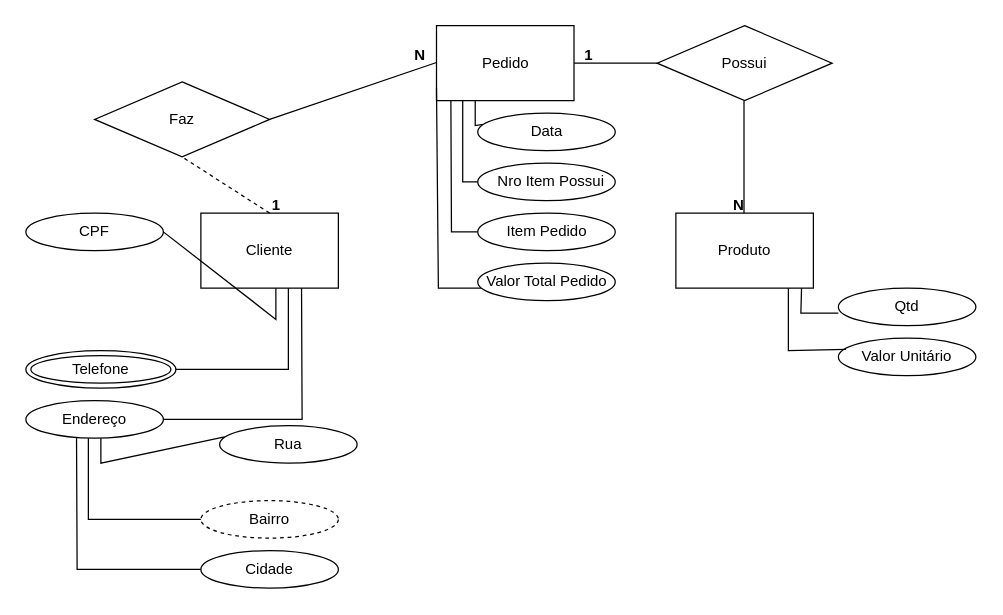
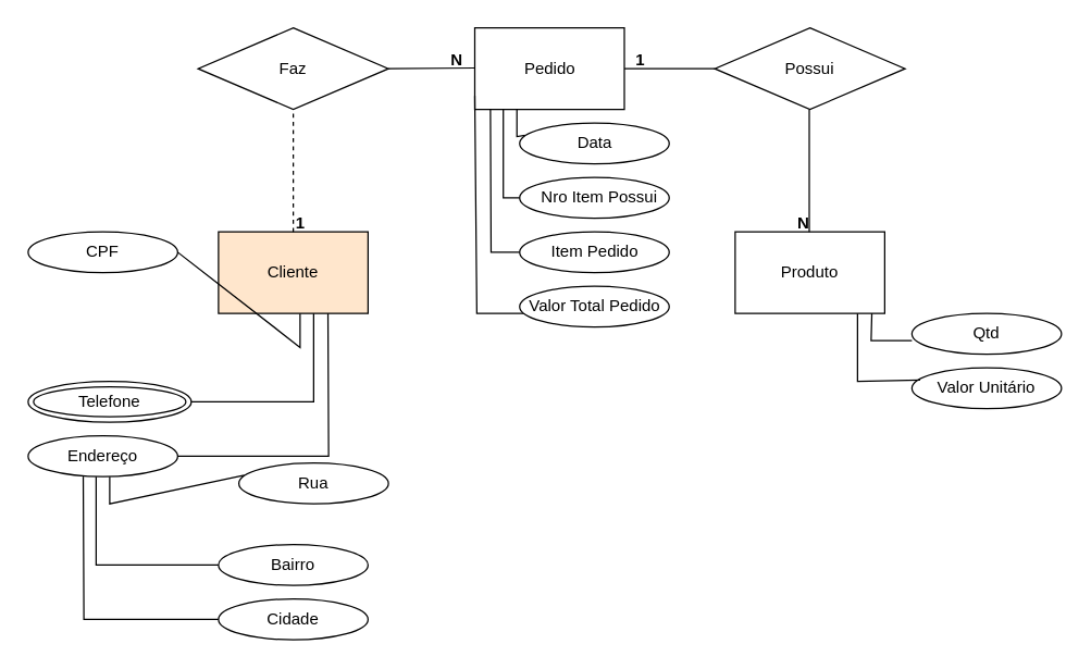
  <mxCell id="0" />
  <mxCell id="1" parent="0" />
- <mxCell id="2" value="Cliente" style="rounded=0;whiteSpace=wrap;html=1;" parent="1" vertex="1"><mxGeometry x="160" y="170" width="110" height="60" as="geometry" /></mxCell>
- <mxCell id="3" value="Faz" style="rhombus;whiteSpace=wrap;html=1;" parent="1" vertex="1"><mxGeometry x="75" y="65" width="140" height="60" as="geometry" /></mxCell>
+ <mxCell id="2" value="Cliente" style="rounded=0;whiteSpace=wrap;html=1;fillColor=#ffe6cc;" parent="1" vertex="1"><mxGeometry x="160" y="170" width="110" height="60" as="geometry" /></mxCell>
+ <mxCell id="3" value="Faz" style="rhombus;whiteSpace=wrap;html=1;" parent="1" vertex="1"><mxGeometry x="145" y="20" width="140" height="60" as="geometry" /></mxCell>
  <mxCell id="4" value="Produto" style="rounded=0;whiteSpace=wrap;html=1;" parent="1" vertex="1"><mxGeometry x="540" y="170" width="110" height="60" as="geometry" /></mxCell>
  <mxCell id="5" value="CPF" style="ellipse;whiteSpace=wrap;html=1;" parent="1" vertex="1"><mxGeometry x="20" y="170" width="110" height="30" as="geometry" /></mxCell>
  <mxCell id="6" value="Endereço" style="ellipse;whiteSpace=wrap;html=1;" parent="1" vertex="1"><mxGeometry x="20" y="320" width="110" height="30" as="geometry" /></mxCell>
  <mxCell id="7" value="Telefone" style="ellipse;shape=doubleEllipse;whiteSpace=wrap;html=1;" parent="1" vertex="1"><mxGeometry x="20" y="280" width="120" height="30" as="geometry" /></mxCell>
  <mxCell id="8" value="Rua" style="ellipse;whiteSpace=wrap;html=1;" parent="1" vertex="1"><mxGeometry x="175" y="340" width="110" height="30" as="geometry" /></mxCell>
- <mxCell id="9" value="Bairro" style="ellipse;whiteSpace=wrap;html=1;dashed=1;" parent="1" vertex="1"><mxGeometry x="160" y="400" width="110" height="30" as="geometry" /></mxCell>
+ <mxCell id="9" value="Bairro" style="ellipse;whiteSpace=wrap;html=1;" parent="1" vertex="1"><mxGeometry x="160" y="400" width="110" height="30" as="geometry" /></mxCell>
  <mxCell id="10" value="" style="endArrow=none;html=1;rounded=0;exitX=1;exitY=0.5;exitDx=0;exitDy=0;" parent="1" source="5" edge="1"><mxGeometry width="50" height="50" relative="1" as="geometry"><mxPoint x="170" y="280" as="sourcePoint" /><mxPoint x="220" y="230" as="targetPoint" /><Array as="points"><mxPoint x="220" y="255" /></Array></mxGeometry></mxCell>
  <mxCell id="11" value="" style="endArrow=none;html=1;rounded=0;" parent="1" source="7" edge="1"><mxGeometry width="50" height="50" relative="1" as="geometry"><mxPoint x="160" y="290" as="sourcePoint" /><mxPoint x="230" y="230" as="targetPoint" /><Array as="points"><mxPoint x="230" y="295" /></Array></mxGeometry></mxCell>
  <mxCell id="12" value="" style="endArrow=none;html=1;rounded=0;exitX=1;exitY=0.5;exitDx=0;exitDy=0;" parent="1" source="6" edge="1"><mxGeometry width="50" height="50" relative="1" as="geometry"><mxPoint x="150.004" y="293.018" as="sourcePoint" /><mxPoint x="240.53" y="230" as="targetPoint" /><Array as="points"><mxPoint x="241" y="335" /></Array></mxGeometry></mxCell>
  <mxCell id="13" value="" style="endArrow=none;html=1;rounded=0;exitX=0.036;exitY=0.3;exitDx=0;exitDy=0;exitPerimeter=0;" parent="1" source="8" edge="1"><mxGeometry width="50" height="50" relative="1" as="geometry"><mxPoint x="30" y="400" as="sourcePoint" /><mxPoint x="80" y="350" as="targetPoint" /><Array as="points"><mxPoint x="80" y="370" /></Array></mxGeometry></mxCell>
  <mxCell id="14" value="Cidade" style="ellipse;whiteSpace=wrap;html=1;" parent="1" vertex="1"><mxGeometry x="160" y="440" width="110" height="30" as="geometry" /></mxCell>
  <mxCell id="15" value="" style="endArrow=none;html=1;rounded=0;" parent="1" source="9" edge="1"><mxGeometry width="50" height="50" relative="1" as="geometry"><mxPoint x="160" y="410" as="sourcePoint" /><mxPoint x="70" y="350" as="targetPoint" /><Array as="points"><mxPoint x="70" y="415" /></Array></mxGeometry></mxCell>
  <mxCell id="16" value="" style="endArrow=none;html=1;rounded=0;exitX=0;exitY=0.5;exitDx=0;exitDy=0;" parent="1" source="14" edge="1"><mxGeometry width="50" height="50" relative="1" as="geometry"><mxPoint x="-50" y="455" as="sourcePoint" /><mxPoint x="60.53" y="350" as="targetPoint" /><Array as="points"><mxPoint x="61" y="455" /></Array></mxGeometry></mxCell>
  <mxCell id="17" value="Valor Unitário" style="ellipse;whiteSpace=wrap;html=1;" parent="1" vertex="1"><mxGeometry x="670" y="270" width="110" height="30" as="geometry" /></mxCell>
  <mxCell id="18" value="Qtd" style="ellipse;whiteSpace=wrap;html=1;" parent="1" vertex="1"><mxGeometry x="670" y="230" width="110" height="30" as="geometry" /></mxCell>
  <mxCell id="19" value="" style="endArrow=none;html=1;rounded=0;exitX=0.055;exitY=0.3;exitDx=0;exitDy=0;exitPerimeter=0;" parent="1" edge="1" source="17"><mxGeometry width="50" height="50" relative="1" as="geometry"><mxPoint x="680" y="280" as="sourcePoint" /><mxPoint x="630" y="230" as="targetPoint" /><Array as="points"><mxPoint x="630" y="280" /></Array></mxGeometry></mxCell>
  <mxCell id="20" value="" style="endArrow=none;html=1;rounded=0;" parent="1" edge="1"><mxGeometry width="50" height="50" relative="1" as="geometry"><mxPoint x="670" y="250" as="sourcePoint" /><mxPoint x="640.53" y="230" as="targetPoint" /><Array as="points"><mxPoint x="640" y="250" /></Array></mxGeometry></mxCell>
  <mxCell id="21" value="Pedido" style="rounded=0;whiteSpace=wrap;html=1;" parent="1" vertex="1"><mxGeometry x="348.5" y="20" width="110" height="60" as="geometry" /></mxCell>
  <mxCell id="22" value="Possui" style="rhombus;whiteSpace=wrap;html=1;" parent="1" vertex="1"><mxGeometry x="525" y="20" width="140" height="60" as="geometry" /></mxCell>
  <mxCell id="23" value="" style="endArrow=none;html=1;rounded=0;entryX=0.5;entryY=1;entryDx=0;entryDy=0;exitX=0.5;exitY=0;exitDx=0;exitDy=0;dashed=1;" parent="1" source="2" target="3" edge="1"><mxGeometry width="50" height="50" relative="1" as="geometry"><mxPoint x="210" y="170" as="sourcePoint" /><mxPoint x="260" y="120" as="targetPoint" /></mxGeometry></mxCell>
  <mxCell id="24" value="" style="endArrow=none;html=1;rounded=0;entryX=0.5;entryY=1;entryDx=0;entryDy=0;exitX=0.5;exitY=0;exitDx=0;exitDy=0;" parent="1" edge="1"><mxGeometry width="50" height="50" relative="1" as="geometry"><mxPoint x="594.5" y="170" as="sourcePoint" /><mxPoint x="594.5" y="80" as="targetPoint" /></mxGeometry></mxCell>
  <mxCell id="25" value="" style="endArrow=none;html=1;rounded=0;exitX=1;exitY=0.5;exitDx=0;exitDy=0;" parent="1" source="3" edge="1"><mxGeometry width="50" height="50" relative="1" as="geometry"><mxPoint x="290" y="49.5" as="sourcePoint" /><mxPoint x="348.5" y="49.5" as="targetPoint" /></mxGeometry></mxCell>
  <mxCell id="26" value="" style="endArrow=none;html=1;rounded=0;exitX=1;exitY=0.5;exitDx=0;exitDy=0;entryX=0;entryY=0.5;entryDx=0;entryDy=0;" parent="1" target="22" edge="1"><mxGeometry width="50" height="50" relative="1" as="geometry"><mxPoint x="458.5" y="50" as="sourcePoint" /><mxPoint x="522" y="49.5" as="targetPoint" /></mxGeometry></mxCell>
  <mxCell id="27" value="Data" style="ellipse;whiteSpace=wrap;html=1;" parent="1" vertex="1"><mxGeometry x="381.5" y="90" width="110" height="30" as="geometry" /></mxCell>
  <mxCell id="28" value="&lt;div style=&quot;&quot;&gt;&lt;span style=&quot;background-color: initial;&quot;&gt;&amp;nbsp; &amp;nbsp;Nro Item Possui&lt;/span&gt;&lt;span style=&quot;background-color: initial; white-space: pre;&quot;&gt; &lt;/span&gt;&lt;/div&gt;" style="ellipse;whiteSpace=wrap;html=1;align=center;" parent="1" vertex="1"><mxGeometry x="381.5" y="130" width="110" height="30" as="geometry" /></mxCell>
  <mxCell id="29" value="" style="endArrow=none;html=1;rounded=0;exitX=0.036;exitY=0.3;exitDx=0;exitDy=0;exitPerimeter=0;" parent="1" source="27" edge="1"><mxGeometry width="50" height="50" relative="1" as="geometry"><mxPoint x="329.47" y="130" as="sourcePoint" /><mxPoint x="379.47" y="80" as="targetPoint" /><Array as="points"><mxPoint x="379.47" y="100" /></Array></mxGeometry></mxCell>
  <mxCell id="30" value="" style="endArrow=none;html=1;rounded=0;" parent="1" source="28" edge="1"><mxGeometry width="50" height="50" relative="1" as="geometry"><mxPoint x="459.47" y="140" as="sourcePoint" /><mxPoint x="369.47" y="80" as="targetPoint" /><Array as="points"><mxPoint x="369.47" y="145" /></Array></mxGeometry></mxCell>
  <mxCell id="31" value="" style="endArrow=none;html=1;rounded=0;" parent="1" edge="1"><mxGeometry width="50" height="50" relative="1" as="geometry"><mxPoint x="381.5" y="185" as="sourcePoint" /><mxPoint x="360" y="80" as="targetPoint" /><Array as="points"><mxPoint x="360.47" y="185" /></Array></mxGeometry></mxCell>
  <mxCell id="32" value="Item Pedido" style="ellipse;whiteSpace=wrap;html=1;" parent="1" vertex="1"><mxGeometry x="381.5" y="170" width="110" height="30" as="geometry" /></mxCell>
  <mxCell id="33" value="" style="endArrow=none;html=1;rounded=0;" edge="1" parent="1"><mxGeometry width="50" height="50" relative="1" as="geometry"><mxPoint x="390" y="230" as="sourcePoint" /><mxPoint x="348.5" y="70" as="targetPoint" /><Array as="points"><mxPoint x="350" y="230" /></Array></mxGeometry></mxCell>
  <mxCell id="34" value="Valor Total Pedido" style="ellipse;whiteSpace=wrap;html=1;" vertex="1" parent="1"><mxGeometry x="381.5" y="210" width="110" height="30" as="geometry" /></mxCell>
  <mxCell id="35" value="&lt;font style=&quot;font-size: 12px;&quot;&gt;1&lt;/font&gt;" style="text;strokeColor=none;fillColor=none;html=1;fontSize=24;fontStyle=1;verticalAlign=middle;align=center;" vertex="1" parent="1"><mxGeometry x="170" y="140" width="100" height="40" as="geometry" /></mxCell>
  <mxCell id="36" value="&lt;font style=&quot;font-size: 12px;&quot;&gt;N&lt;/font&gt;" style="text;strokeColor=none;fillColor=none;html=1;fontSize=24;fontStyle=1;verticalAlign=middle;align=center;" vertex="1" parent="1"><mxGeometry x="285" y="20" width="100" height="40" as="geometry" /></mxCell>
  <mxCell id="37" value="&lt;font style=&quot;font-size: 12px;&quot;&gt;N&lt;/font&gt;" style="text;strokeColor=none;fillColor=none;html=1;fontSize=24;fontStyle=1;verticalAlign=middle;align=center;" vertex="1" parent="1"><mxGeometry x="540" y="140" width="100" height="40" as="geometry" /></mxCell>
  <mxCell id="38" value="&lt;font style=&quot;font-size: 12px;&quot;&gt;1&lt;/font&gt;" style="text;strokeColor=none;fillColor=none;html=1;fontSize=24;fontStyle=1;verticalAlign=middle;align=center;" vertex="1" parent="1"><mxGeometry x="420" y="20" width="100" height="40" as="geometry" /></mxCell>
